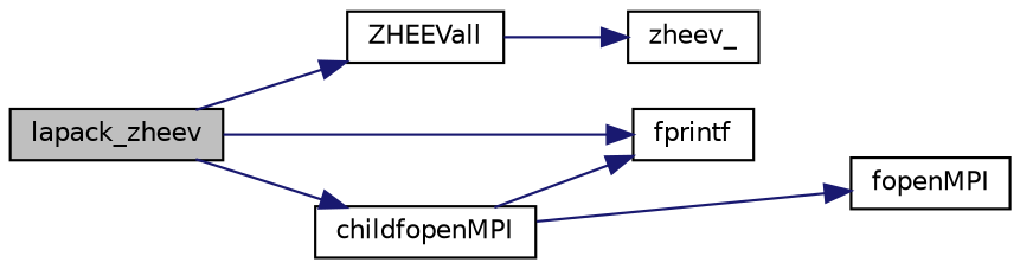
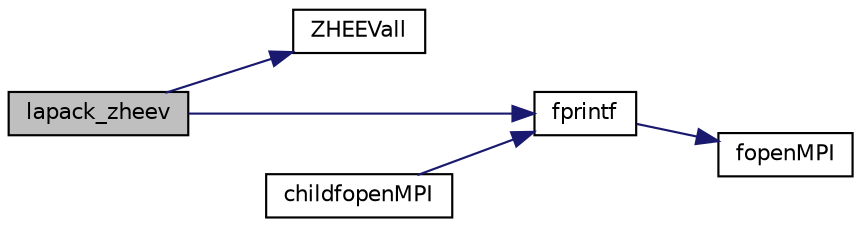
  digraph {
    rankdir=LR
    node [color=black fillcolor=white fontname=Helvetica fontsize=10 shape=record style=filled]
    edge [color=midnightblue fontname=Helvetica fontsize=10 labelfontname=Helvetica labelfontsize=10 style=solid]
    n1 [fillcolor=grey75 fontcolor=black height=0.2 label=lapack_zheev width=0.4]
    n2 [height=0.2 label=ZHEEVall width=0.4]
    n3 [height=0.2 label=childfopenMPI width=0.4]
    n4 [height=0.2 label=fprintf width=0.4]
-   n5 [height=0.2 label=zheev_ width=0.4]
    n6 [height=0.2 label=fopenMPI width=0.4]
    n1 -> n2
-   n1 -> n3
    n1 -> n4
-   n2 -> n5
    n3 -> n4
-   n3 -> n6
+   n4 -> n6
  }
